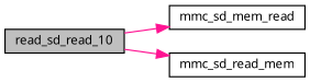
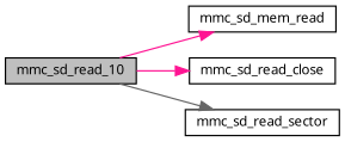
  digraph {
    rankdir=LR
    node [color=black fillcolor=white fontname="FreeSans.ttf" fontsize=10 shape=record style=filled]
    edge [color=deeppink fontname="FreeSans.ttf" fontsize=10 labelfontname="FreeSans.ttf" labelfontsize=10 style=solid]
-   n1 [fillcolor=grey75 fontcolor=black height=0.2 label=read_sd_read_10 width=0.4]
+   n1 [fillcolor=grey75 fontcolor=black height=0.2 label=mmc_sd_read_10 width=0.4]
    n2 [height=0.2 label=mmc_sd_mem_read width=0.4]
-   n3 [height=0.2 label=mmc_sd_read_mem width=0.4]
+   n3 [height=0.2 label=mmc_sd_read_close width=0.4]
+   n4 [height=0.2 label=mmc_sd_read_sector width=0.4]
    n1 -> n2
    n1 -> n3
+   n1 -> n4 [color=gray40]
  }
